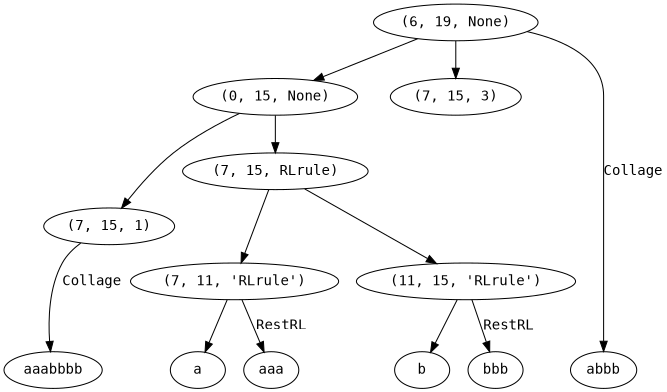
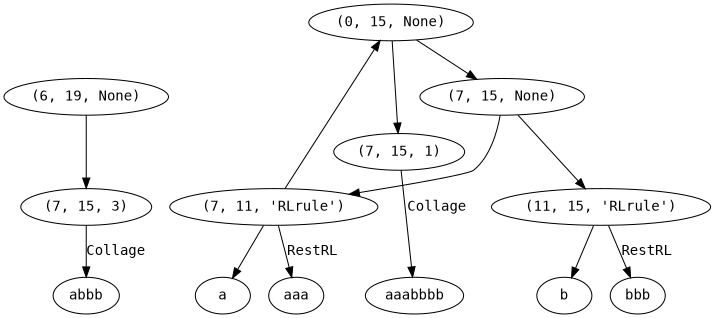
  digraph {
    fontname="DejaVu Sans Mono"
    ordering=out
    node [fontname="DejaVu Sans Mono"]
    edge [fontname="DejaVu Sans Mono"]
    n1 [label=abbb]
    n2 [label=aaabbbb]
    n3 [label=a]
    n4 [label=aaa]
    n5 [label=b]
    n6 [label=bbb]
    n7 [label="(6, 19, None)"]
    "(0, 15, None)"
    "(7, 15, 3)"
    "(7, 15, 1)"
-   "(7, 15, None)" [label="(7, 15, RLrule)"]
+   "(7, 15, None)"
    "(7, 11, 'RLrule')"
    "(11, 15, 'RLrule')"
    subgraph sub_1 {
      rank=same
      n1
      n2
      n3
      n4
      n5
      n6
    }
-   n7 -> "(0, 15, None)"
+   "(7, 11, 'RLrule')" -> "(0, 15, None)"
    n7 -> "(7, 15, 3)"
    "(0, 15, None)" -> "(7, 15, 1)"
    "(0, 15, None)" -> "(7, 15, None)"
-   n7 -> n1 [label=Collage]
+   "(7, 15, 3)" -> n1 [label=Collage]
    "(7, 15, 1)" -> n2 [label=Collage]
    "(7, 15, None)" -> "(7, 11, 'RLrule')"
    "(7, 15, None)" -> "(11, 15, 'RLrule')"
    "(7, 11, 'RLrule')" -> n3
    "(7, 11, 'RLrule')" -> n4 [label=RestRL]
    "(11, 15, 'RLrule')" -> n5
    "(11, 15, 'RLrule')" -> n6 [label=RestRL]
  }
